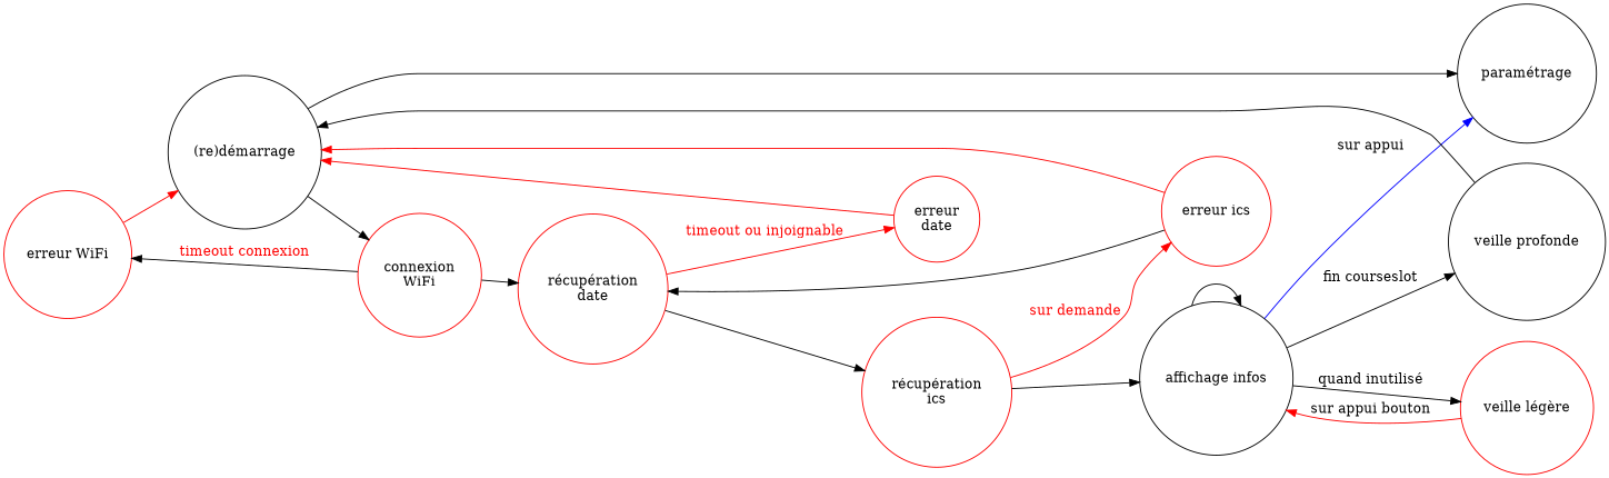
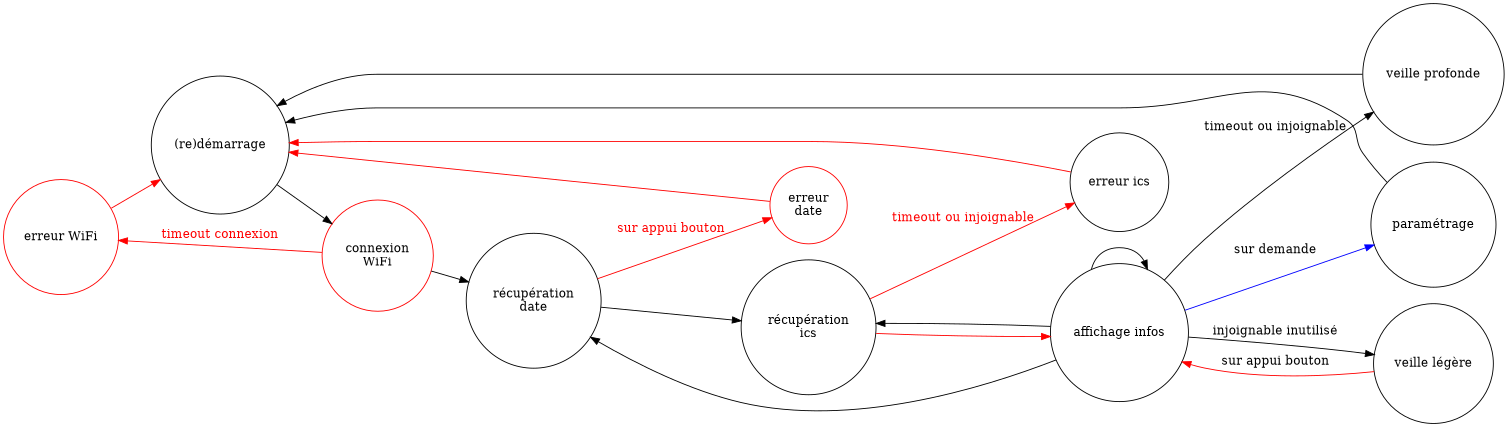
  digraph {
    rankdir=LR
    node [shape=circle]
    n1 [color=red label="erreur WiFi"]
    n2 [color=red label="erreur\ndate"]
-   n3 [color=red label="erreur ics"]
+   n3 [color=black label="erreur ics"]
    n4 [label="(re)démarrage"]
    n5 [color=red label="connexion\nWiFi"]
-   n6 [label="récupération\ndate" color=red]
-   n7 [label="récupération\nics" color=red]
+   n6 [label="récupération\ndate"]
+   n7 [label="récupération\nics"]
    n8 [label="affichage infos"]
-   n9 [label="veille légère" color=red]
+   n9 [label="veille légère"]
    n10 [label="veille profonde"]
    n11 [label="paramétrage"]
    subgraph sub_1 {
      n1
      n2
      n3
    }
    subgraph sub_2 {
      n1
      n2
      n3
      n4
      n5
      n6
      n7
    }
    n1 -> n4 [color=red fontcolor=red]
    n2 -> n4 [color=red fontcolor=red]
    n3 -> n4 [color=red fontcolor=red]
    n4 -> n5
-   n5 -> n1 [color=black fontcolor=red label="timeout connexion"]
+   n5 -> n1 [color=red fontcolor=red label="timeout connexion"]
    n5 -> n6
-   n6 -> n2 [color=red fontcolor=red label="timeout ou injoignable"]
+   n6 -> n2 [color=red fontcolor=red label="sur appui bouton"]
    n6 -> n7
-   n7 -> n3 [color=red fontcolor=red label="sur demande"]
-   n7 -> n8
-   n3 -> n6
+   n7 -> n3 [color=red fontcolor=red label="timeout ou injoignable"]
+   n7 -> n8 [color=red]
+   n8 -> n6
+   n8 -> n7
    n8 -> n8
-   n8 -> n9 [label="quand inutilisé"]
-   n8 -> n10 [label="fin courseslot"]
-   n8 -> n11 [color=blue label="sur appui"]
+   n8 -> n9 [label="injoignable inutilisé"]
+   n8 -> n10 [label="timeout ou injoignable"]
+   n8 -> n11 [color=blue label="sur demande"]
    n9 -> n8 [color=red label="sur appui bouton"]
    n10 -> n4
-   n4 -> n11
+   n11 -> n4
  }
